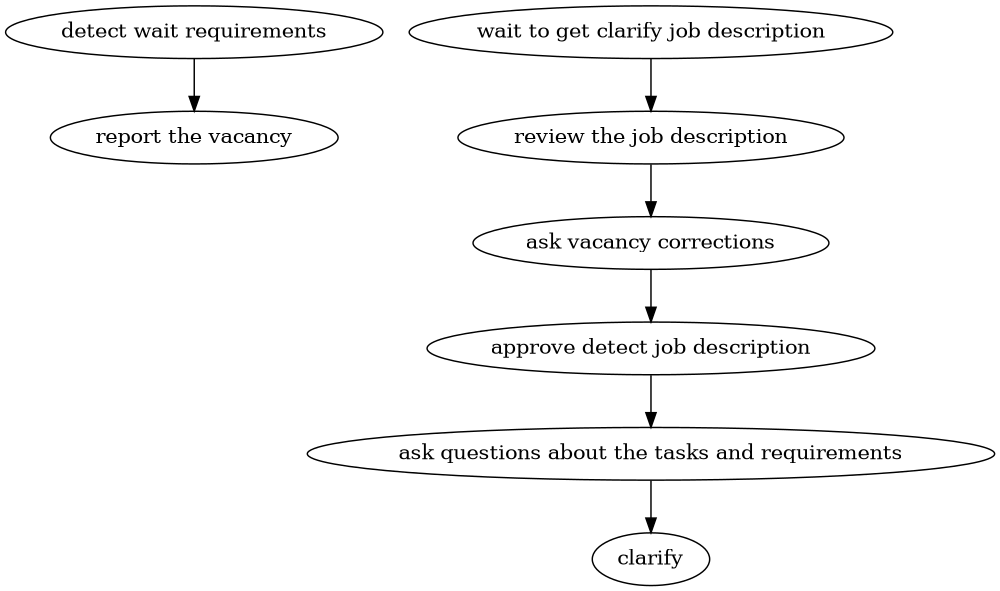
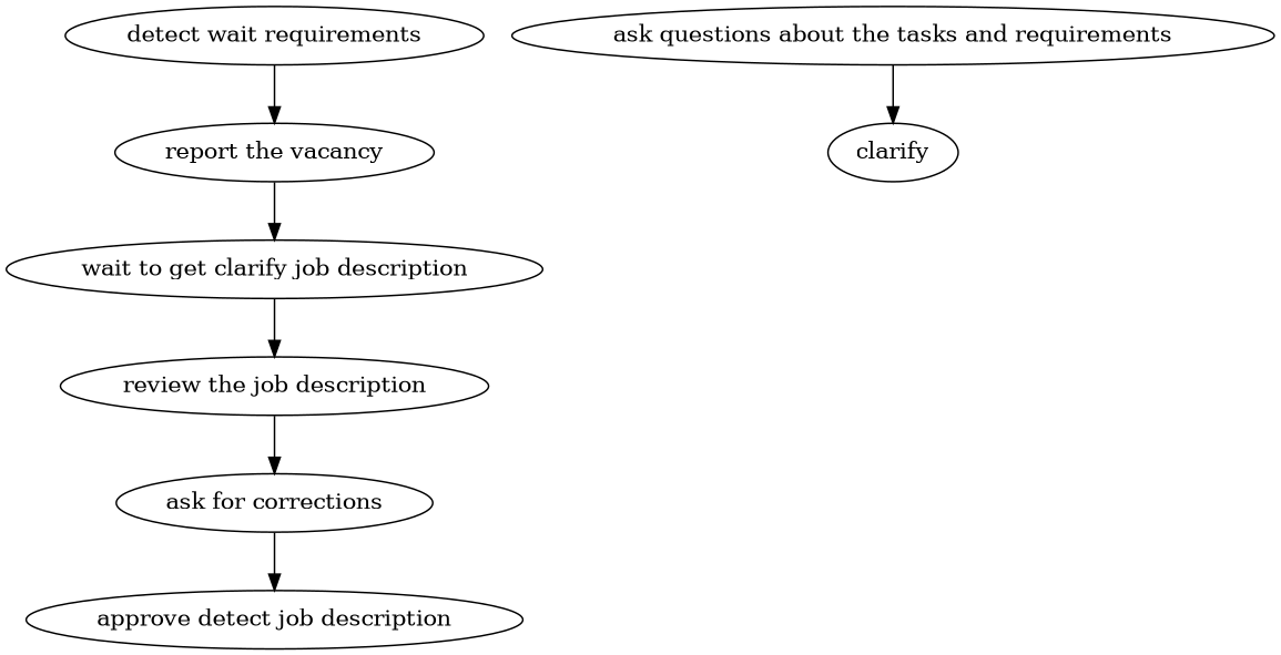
  strict digraph {
    fontname="DejaVu Serif"
    node [fontname="DejaVu Serif"]
    edge [attrs="{'type': 'flow', 'label': 'flow'}" fontname="DejaVu Serif"]
    n1 [attrs="{'type': 'Activity', 'label': 'detect personnel requirements'}" label="detect wait requirements"]
    "report the vacancy" [attrs="{'type': 'Activity', 'label': 'report the vacancy'}"]
    n3 [attrs="{'type': 'Activity', 'label': 'wait to get the job description'}" label="wait to get clarify job description"]
    "review the job description" [attrs="{'type': 'Activity', 'label': 'review the job description'}"]
-   "ask for corrections" [attrs="{'type': 'Activity', 'label': 'ask for corrections'}" label="ask vacancy corrections"]
+   "ask for corrections" [attrs="{'type': 'Activity', 'label': 'ask for corrections'}"]
    n6 [attrs="{'type': 'Activity', 'label': 'approve the job description'}" label="approve detect job description"]
    "ask questions about the tasks and requirements" [attrs="{'type': 'Activity', 'label': 'ask questions about the tasks and requirements'}"]
    clarify [attrs="{'type': 'Activity', 'label': 'clarify'}"]
    n1 -> "report the vacancy"
+   "report the vacancy" -> n3
    n3 -> "review the job description"
    "review the job description" -> "ask for corrections"
    "ask for corrections" -> n6
-   n6 -> "ask questions about the tasks and requirements"
    "ask questions about the tasks and requirements" -> clarify
  }
